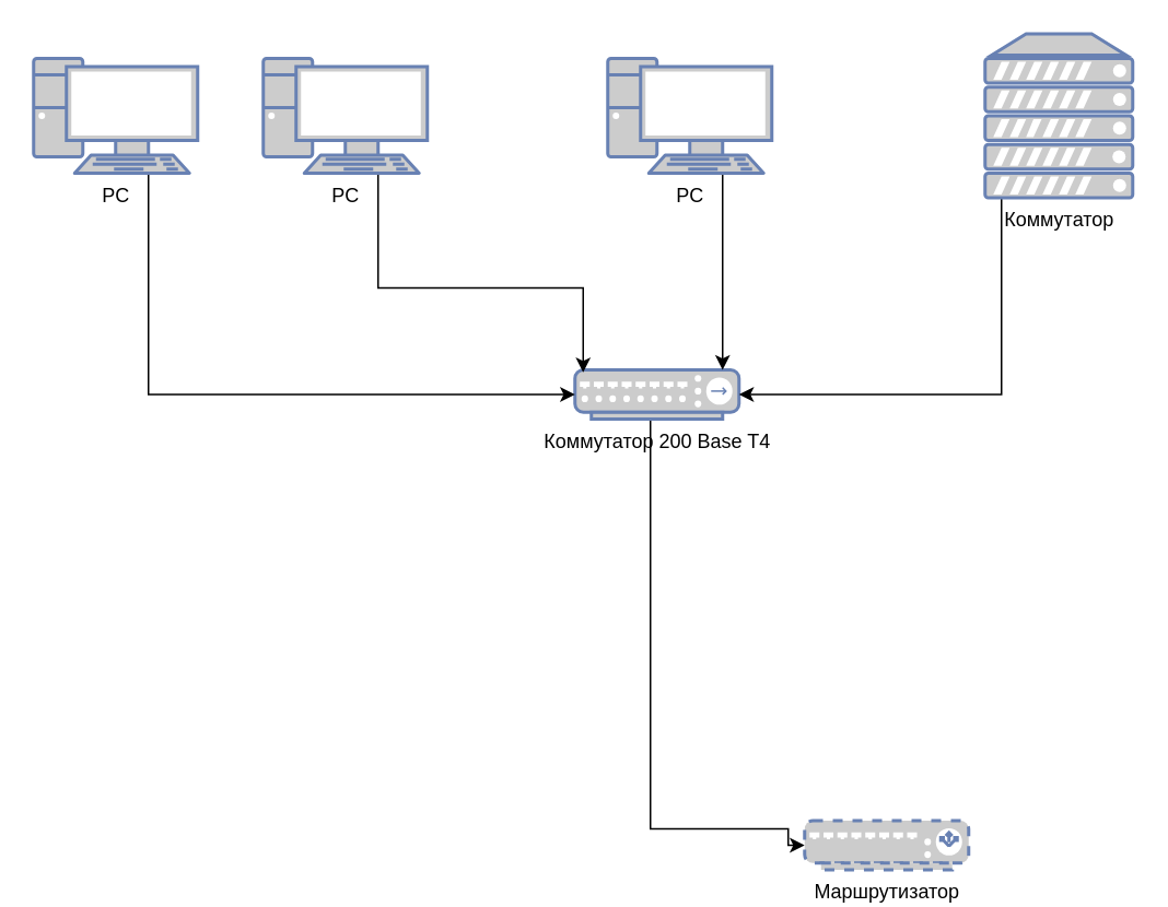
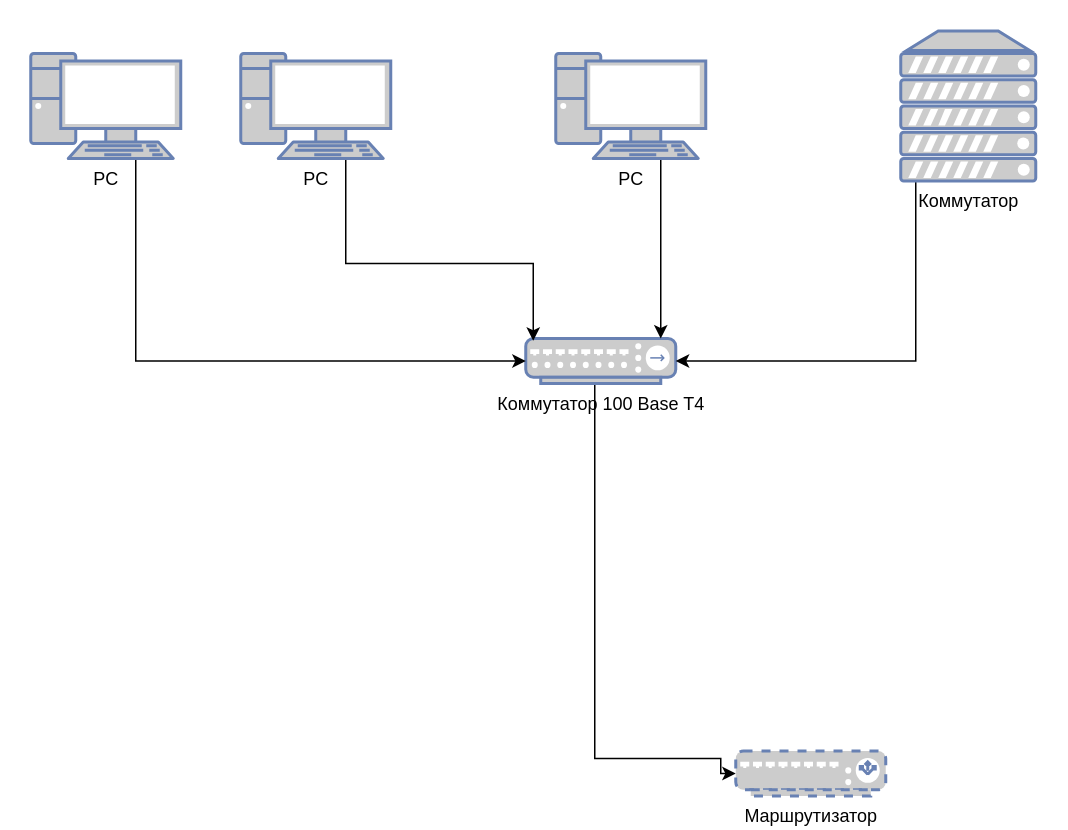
  <mxCell id="0" />
  <mxCell id="1" parent="0" />
  <mxCell id="2" style="edgeStyle=orthogonalEdgeStyle;rounded=0;orthogonalLoop=1;jettySize=auto;html=1;entryX=0;entryY=0.5;entryDx=0;entryDy=0;entryPerimeter=0;" parent="1" target="4" edge="1"><mxGeometry relative="1" as="geometry"><mxPoint x="416" y="500" as="targetPoint" /><Array as="points"><mxPoint x="396" y="505" /><mxPoint x="480" y="505" /></Array><mxPoint x="396" y="255" as="sourcePoint" /></mxGeometry></mxCell>
- <mxCell id="3" value="&lt;span style=&quot;color: rgb(0, 0, 0);&quot;&gt;Коммутатор&amp;nbsp;&lt;/span&gt;&lt;span style=&quot;color: rgb(0, 0, 0);&quot;&gt;200 Base T4&lt;/span&gt;" style="fontColor=#0066CC;verticalAlign=top;verticalLabelPosition=bottom;labelPosition=center;align=center;html=1;outlineConnect=0;fillColor=#CCCCCC;strokeColor=#6881B3;gradientColor=none;gradientDirection=north;strokeWidth=2;shape=mxgraph.networks.hub;" parent="1" vertex="1"><mxGeometry x="350" y="225" width="100" height="30" as="geometry" /></mxCell>
+ <mxCell id="3" value="&lt;span style=&quot;color: rgb(0, 0, 0);&quot;&gt;Коммутатор&amp;nbsp;&lt;/span&gt;&lt;span style=&quot;color: rgb(0, 0, 0);&quot;&gt;100 Base T4&lt;/span&gt;" style="fontColor=#0066CC;verticalAlign=top;verticalLabelPosition=bottom;labelPosition=center;align=center;html=1;outlineConnect=0;fillColor=#CCCCCC;strokeColor=#6881B3;gradientColor=none;gradientDirection=north;strokeWidth=2;shape=mxgraph.networks.hub;" parent="1" vertex="1"><mxGeometry x="350" y="225" width="100" height="30" as="geometry" /></mxCell>
  <mxCell id="4" value="&lt;span style=&quot;color: rgb(0, 0, 0);&quot;&gt;Маршрутизатор&lt;/span&gt;" style="fontColor=#0066CC;verticalAlign=top;verticalLabelPosition=bottom;labelPosition=center;align=center;html=1;outlineConnect=0;fillColor=#CCCCCC;strokeColor=#6881B3;gradientColor=none;gradientDirection=north;strokeWidth=2;shape=mxgraph.networks.load_balancer;shadow=0;dashed=1;" parent="1" vertex="1"><mxGeometry x="490" y="500" width="100" height="30" as="geometry" /></mxCell>
  <mxCell id="5" style="edgeStyle=orthogonalEdgeStyle;rounded=0;orthogonalLoop=1;jettySize=auto;html=1;entryX=1;entryY=0.5;entryDx=0;entryDy=0;entryPerimeter=0;" parent="1" source="12" target="3" edge="1"><mxGeometry relative="1" as="geometry"><Array as="points"><mxPoint x="610" y="240" /></Array><mxPoint x="660" y="105" as="sourcePoint" /></mxGeometry></mxCell>
  <mxCell id="6" style="edgeStyle=orthogonalEdgeStyle;rounded=0;orthogonalLoop=1;jettySize=auto;html=1;entryX=0;entryY=0.5;entryDx=0;entryDy=0;entryPerimeter=0;" parent="1" source="7" target="3" edge="1"><mxGeometry relative="1" as="geometry"><Array as="points"><mxPoint x="90" y="240" /></Array></mxGeometry></mxCell>
  <mxCell id="7" value="&lt;span style=&quot;color: rgb(0, 0, 0);&quot;&gt;РС&lt;/span&gt;" style="fontColor=#0066CC;verticalAlign=top;verticalLabelPosition=bottom;labelPosition=center;align=center;html=1;outlineConnect=0;fillColor=#CCCCCC;strokeColor=#6881B3;gradientColor=none;gradientDirection=north;strokeWidth=2;shape=mxgraph.networks.pc;shadow=0;" parent="1" vertex="1"><mxGeometry x="20" y="35" width="100" height="70" as="geometry" /></mxCell>
  <mxCell id="8" style="edgeStyle=orthogonalEdgeStyle;rounded=0;orthogonalLoop=1;jettySize=auto;html=1;entryX=0.05;entryY=0.05;entryDx=0;entryDy=0;entryPerimeter=0;" parent="1" source="9" target="3" edge="1"><mxGeometry relative="1" as="geometry"><Array as="points"><mxPoint x="230" y="175" /><mxPoint x="355" y="175" /></Array></mxGeometry></mxCell>
  <mxCell id="9" value="&lt;span style=&quot;color: rgb(0, 0, 0);&quot;&gt;РС&lt;/span&gt;" style="fontColor=#0066CC;verticalAlign=top;verticalLabelPosition=bottom;labelPosition=center;align=center;html=1;outlineConnect=0;fillColor=#CCCCCC;strokeColor=#6881B3;gradientColor=none;gradientDirection=north;strokeWidth=2;shape=mxgraph.networks.pc;shadow=0;" parent="1" vertex="1"><mxGeometry x="160" y="35" width="100" height="70" as="geometry" /></mxCell>
  <mxCell id="10" style="edgeStyle=orthogonalEdgeStyle;rounded=0;orthogonalLoop=1;jettySize=auto;html=1;" parent="1" source="11" target="3" edge="1"><mxGeometry relative="1" as="geometry"><Array as="points"><mxPoint x="440" y="175" /><mxPoint x="440" y="175" /></Array></mxGeometry></mxCell>
  <mxCell id="11" value="&lt;font color=&quot;#000000&quot;&gt;РС&lt;/font&gt;" style="fontColor=#0066CC;verticalAlign=top;verticalLabelPosition=bottom;labelPosition=center;align=center;html=1;outlineConnect=0;fillColor=#CCCCCC;strokeColor=#6881B3;gradientColor=none;gradientDirection=north;strokeWidth=2;shape=mxgraph.networks.pc;shadow=0;" parent="1" vertex="1"><mxGeometry x="370" y="35" width="100" height="70" as="geometry" /></mxCell>
  <mxCell id="12" value="&lt;font color=&quot;#000000&quot;&gt;Коммутатор&lt;/font&gt;" style="fontColor=#0066CC;verticalAlign=top;verticalLabelPosition=bottom;labelPosition=center;align=center;html=1;outlineConnect=0;fillColor=#CCCCCC;strokeColor=#6881B3;gradientColor=none;gradientDirection=north;strokeWidth=2;shape=mxgraph.networks.server;" vertex="1" parent="1"><mxGeometry x="600" y="20" width="90" height="100" as="geometry" /></mxCell>
